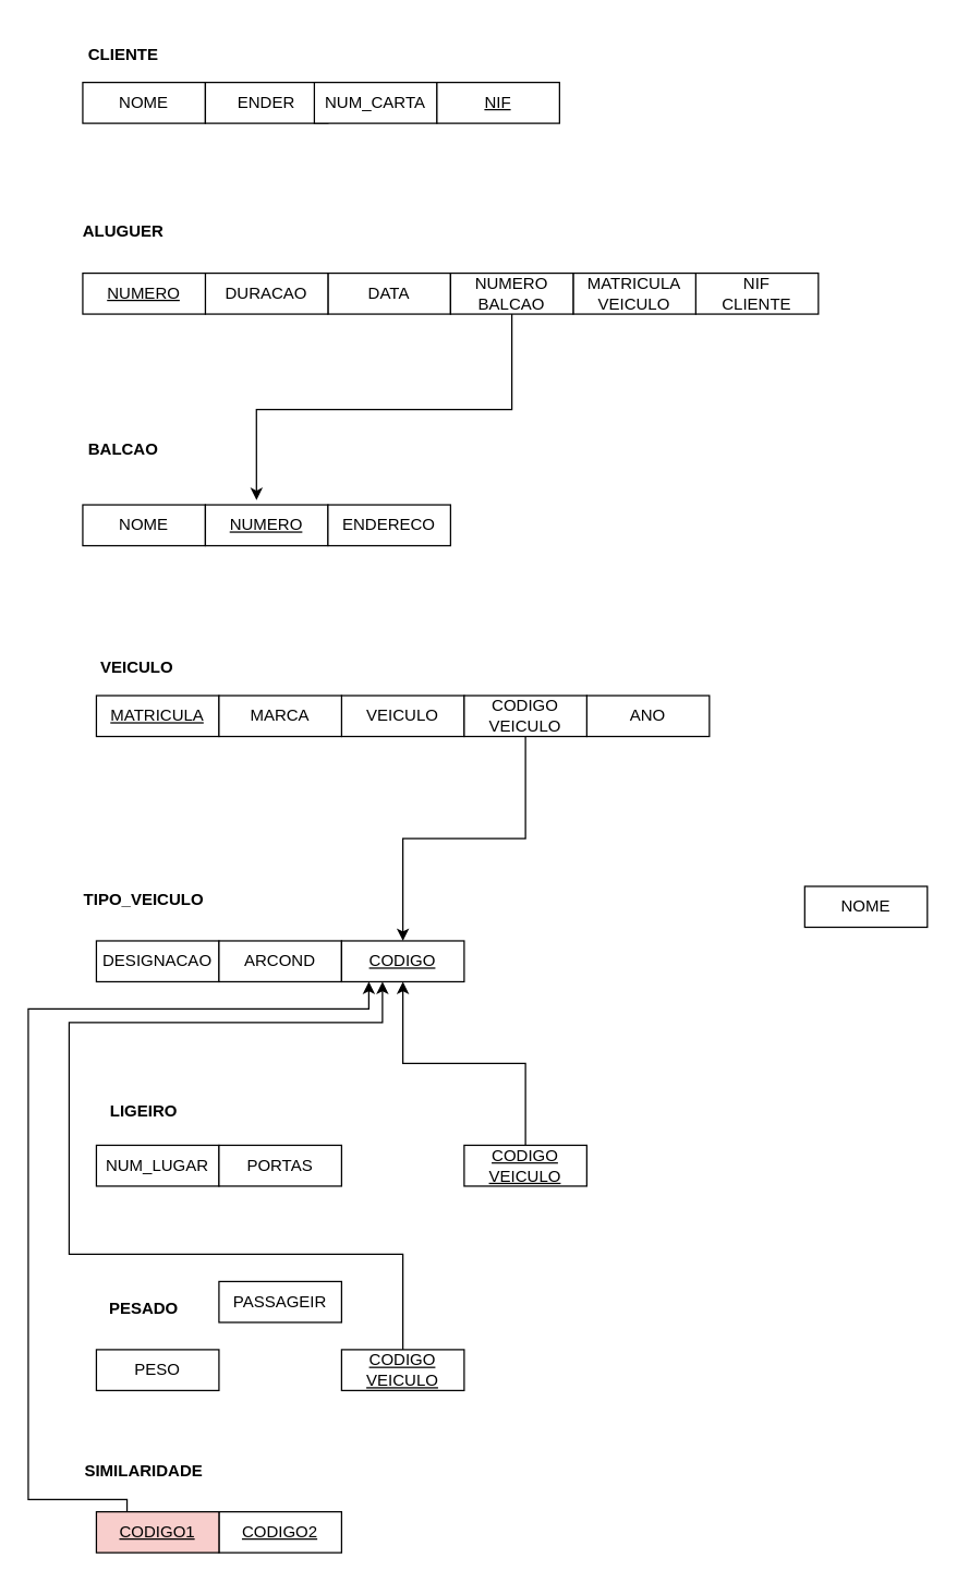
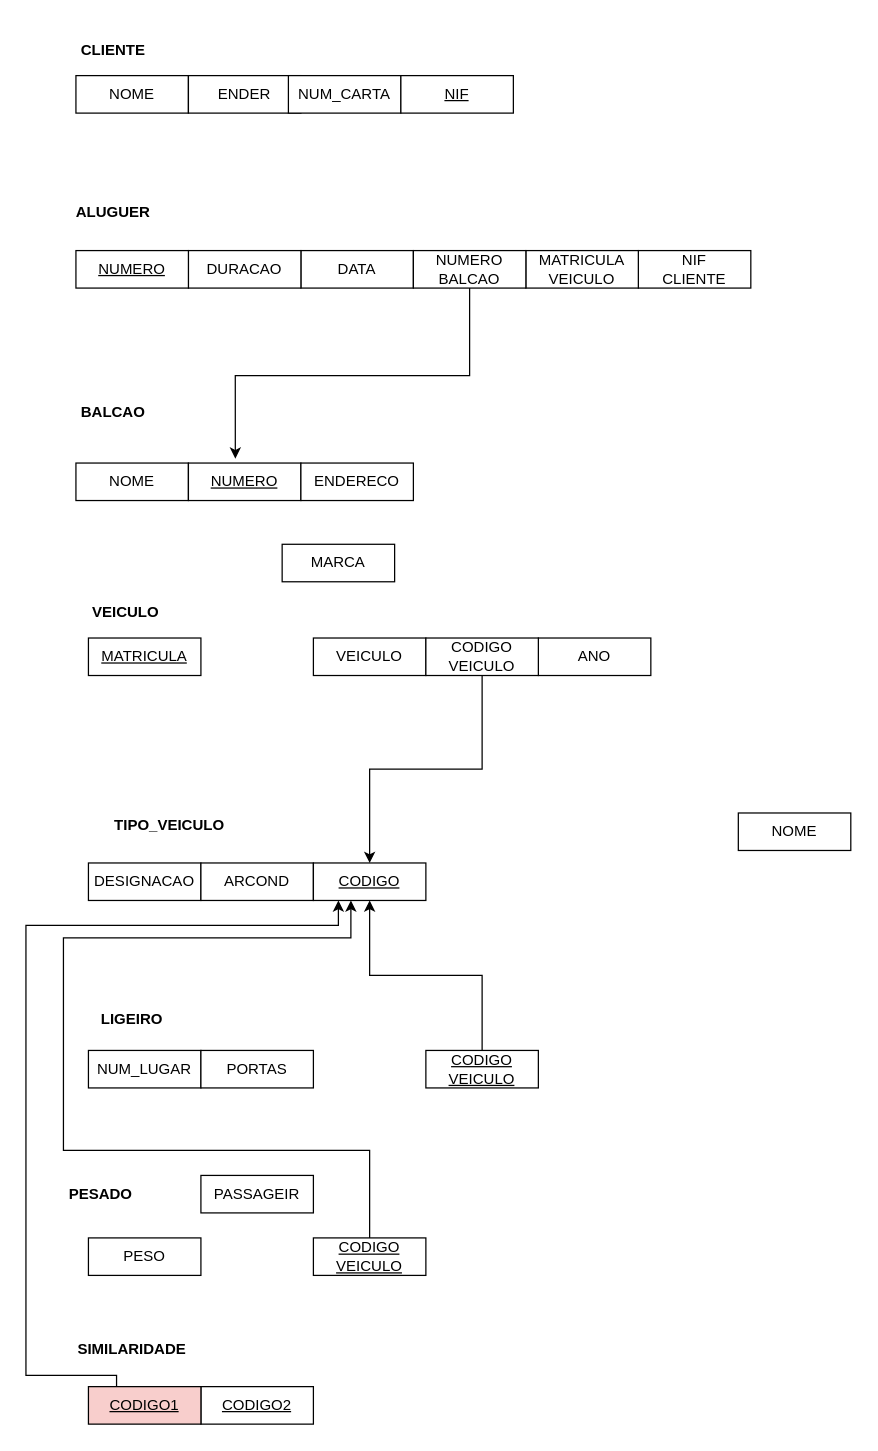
  <mxCell id="0" />
  <mxCell id="1" parent="0" />
  <mxCell id="2" value="&lt;b&gt;CLIENTE&lt;/b&gt;" style="text;html=1;strokeColor=none;fillColor=none;align=center;verticalAlign=middle;whiteSpace=wrap;rounded=0;" parent="1" vertex="1"><mxGeometry x="50" y="20" width="80" height="40" as="geometry" /></mxCell>
  <mxCell id="3" value="NOME" style="rounded=0;whiteSpace=wrap;html=1;" parent="1" vertex="1"><mxGeometry x="60" y="60" width="90" height="30" as="geometry" /></mxCell>
  <mxCell id="4" value="DATA" style="rounded=0;whiteSpace=wrap;html=1;" parent="1" vertex="1"><mxGeometry x="240" y="200" width="90" height="30" as="geometry" /></mxCell>
  <mxCell id="5" value="ENDER" style="rounded=0;whiteSpace=wrap;html=1;" parent="1" vertex="1"><mxGeometry x="150" y="60" width="90" height="30" as="geometry" /></mxCell>
  <mxCell id="6" value="NUM_CARTA" style="rounded=0;whiteSpace=wrap;html=1;" parent="1" vertex="1"><mxGeometry x="230" y="60" width="90" height="30" as="geometry" /></mxCell>
  <mxCell id="7" value="NOME" style="rounded=0;whiteSpace=wrap;html=1;" parent="1" vertex="1"><mxGeometry x="60" y="370" width="90" height="30" as="geometry" /></mxCell>
  <mxCell id="8" value="&lt;u&gt;NIF&lt;/u&gt;" style="rounded=0;whiteSpace=wrap;html=1;" parent="1" vertex="1"><mxGeometry x="320" y="60" width="90" height="30" as="geometry" /></mxCell>
- <mxCell id="9" value="&lt;b&gt;PESADO&lt;/b&gt;" style="text;html=1;strokeColor=none;fillColor=none;align=center;verticalAlign=middle;whiteSpace=wrap;rounded=0;" parent="1" vertex="1"><mxGeometry x="65" y="940" width="80" height="40" as="geometry" /></mxCell>
- <mxCell id="10" value="&lt;b&gt;TIPO_VEICULO&lt;/b&gt;" style="text;html=1;strokeColor=none;fillColor=none;align=center;verticalAlign=middle;whiteSpace=wrap;rounded=0;" parent="1" vertex="1"><mxGeometry x="65" y="640" width="80" height="40" as="geometry" /></mxCell>
+ <mxCell id="9" value="&lt;b&gt;PESADO&lt;/b&gt;" style="text;html=1;strokeColor=none;fillColor=none;align=center;verticalAlign=middle;whiteSpace=wrap;rounded=0;" parent="1" vertex="1"><mxGeometry x="40" y="935" width="80" height="40" as="geometry" /></mxCell>
+ <mxCell id="10" value="&lt;b&gt;TIPO_VEICULO&lt;/b&gt;" style="text;html=1;strokeColor=none;fillColor=none;align=center;verticalAlign=middle;whiteSpace=wrap;rounded=0;" parent="1" vertex="1"><mxGeometry x="95" y="640" width="80" height="40" as="geometry" /></mxCell>
  <mxCell id="11" value="&lt;b&gt;VEICULO&lt;/b&gt;" style="text;html=1;strokeColor=none;fillColor=none;align=center;verticalAlign=middle;whiteSpace=wrap;rounded=0;" parent="1" vertex="1"><mxGeometry x="60" y="470" width="80" height="40" as="geometry" /></mxCell>
  <mxCell id="12" value="&lt;b&gt;BALCAO&lt;/b&gt;" style="text;html=1;strokeColor=none;fillColor=none;align=center;verticalAlign=middle;whiteSpace=wrap;rounded=0;" parent="1" vertex="1"><mxGeometry x="50" y="310" width="80" height="40" as="geometry" /></mxCell>
  <mxCell id="13" value="&lt;b&gt;ALUGUER&lt;/b&gt;" style="text;html=1;strokeColor=none;fillColor=none;align=center;verticalAlign=middle;whiteSpace=wrap;rounded=0;" parent="1" vertex="1"><mxGeometry x="50" y="150" width="80" height="40" as="geometry" /></mxCell>
  <mxCell id="14" value="&lt;b&gt;LIGEIRO&lt;br&gt;&lt;/b&gt;" style="text;html=1;strokeColor=none;fillColor=none;align=center;verticalAlign=middle;whiteSpace=wrap;rounded=0;" parent="1" vertex="1"><mxGeometry x="65" y="795" width="80" height="40" as="geometry" /></mxCell>
  <mxCell id="15" value="&lt;u&gt;NUMERO&lt;/u&gt;" style="rounded=0;whiteSpace=wrap;html=1;" parent="1" vertex="1"><mxGeometry x="150" y="370" width="90" height="30" as="geometry" /></mxCell>
  <mxCell id="16" value="ENDERECO" style="rounded=0;whiteSpace=wrap;html=1;" parent="1" vertex="1"><mxGeometry x="240" y="370" width="90" height="30" as="geometry" /></mxCell>
  <mxCell id="17" value="DESIGNACAO" style="rounded=0;whiteSpace=wrap;html=1;" parent="1" vertex="1"><mxGeometry x="70" y="690" width="90" height="30" as="geometry" /></mxCell>
  <mxCell id="18" value="VEICULO" style="rounded=0;whiteSpace=wrap;html=1;" parent="1" vertex="1"><mxGeometry x="250" y="510" width="90" height="30" as="geometry" /></mxCell>
  <mxCell id="19" value="&lt;u&gt;MATRICULA&lt;/u&gt;" style="rounded=0;whiteSpace=wrap;html=1;" parent="1" vertex="1"><mxGeometry x="70" y="510" width="90" height="30" as="geometry" /></mxCell>
- <mxCell id="20" value="MARCA" style="rounded=0;whiteSpace=wrap;html=1;" parent="1" vertex="1"><mxGeometry x="160" y="510" width="90" height="30" as="geometry" /></mxCell>
+ <mxCell id="20" value="MARCA" style="rounded=0;whiteSpace=wrap;html=1;" parent="1" vertex="1"><mxGeometry x="225" y="435" width="90" height="30" as="geometry" /></mxCell>
  <mxCell id="21" value="ARCOND" style="rounded=0;whiteSpace=wrap;html=1;" parent="1" vertex="1"><mxGeometry x="160" y="690" width="90" height="30" as="geometry" /></mxCell>
  <mxCell id="22" value="DURACAO" style="rounded=0;whiteSpace=wrap;html=1;" parent="1" vertex="1"><mxGeometry x="150" y="200" width="90" height="30" as="geometry" /></mxCell>
  <mxCell id="23" value="&lt;u&gt;NUMERO&lt;/u&gt;" style="rounded=0;whiteSpace=wrap;html=1;" parent="1" vertex="1"><mxGeometry x="60" y="200" width="90" height="30" as="geometry" /></mxCell>
  <mxCell id="24" value="&lt;u&gt;CODIGO&lt;/u&gt;" style="rounded=0;whiteSpace=wrap;html=1;" parent="1" vertex="1"><mxGeometry x="250" y="690" width="90" height="30" as="geometry" /></mxCell>
  <mxCell id="25" value="NUM_LUGAR" style="rounded=0;whiteSpace=wrap;html=1;" parent="1" vertex="1"><mxGeometry x="70" y="840" width="90" height="30" as="geometry" /></mxCell>
  <mxCell id="26" value="NOME" style="rounded=0;whiteSpace=wrap;html=1;" parent="1" vertex="1"><mxGeometry x="590" y="650" width="90" height="30" as="geometry" /></mxCell>
  <mxCell id="27" value="ANO" style="rounded=0;whiteSpace=wrap;html=1;" parent="1" vertex="1"><mxGeometry x="430" y="510" width="90" height="30" as="geometry" /></mxCell>
  <mxCell id="28" style="edgeStyle=orthogonalEdgeStyle;rounded=0;orthogonalLoop=1;jettySize=auto;html=1;exitX=0.5;exitY=0;exitDx=0;exitDy=0;" parent="1" source="29" edge="1"><mxGeometry relative="1" as="geometry"><mxPoint x="280" y="720" as="targetPoint" /><Array as="points"><mxPoint x="295" y="920" /><mxPoint x="50" y="920" /><mxPoint x="50" y="750" /><mxPoint x="280" y="750" /></Array></mxGeometry></mxCell>
  <mxCell id="29" value="&lt;u&gt;CODIGO&lt;br&gt;VEICULO&lt;/u&gt;" style="rounded=0;whiteSpace=wrap;html=1;" parent="1" vertex="1"><mxGeometry x="250" y="990" width="90" height="30" as="geometry" /></mxCell>
  <mxCell id="30" style="edgeStyle=orthogonalEdgeStyle;rounded=0;orthogonalLoop=1;jettySize=auto;html=1;exitX=0.5;exitY=0;exitDx=0;exitDy=0;entryX=0.5;entryY=1;entryDx=0;entryDy=0;" parent="1" source="31" target="24" edge="1"><mxGeometry relative="1" as="geometry" /></mxCell>
  <mxCell id="31" value="&lt;u&gt;CODIGO&lt;br&gt;VEICULO&lt;/u&gt;" style="rounded=0;whiteSpace=wrap;html=1;" parent="1" vertex="1"><mxGeometry x="340" y="840" width="90" height="30" as="geometry" /></mxCell>
  <mxCell id="32" style="edgeStyle=orthogonalEdgeStyle;rounded=0;orthogonalLoop=1;jettySize=auto;html=1;exitX=0.5;exitY=1;exitDx=0;exitDy=0;entryX=0.5;entryY=0;entryDx=0;entryDy=0;" parent="1" source="33" target="24" edge="1"><mxGeometry relative="1" as="geometry" /></mxCell>
  <mxCell id="33" value="CODIGO&lt;br&gt;VEICULO" style="rounded=0;whiteSpace=wrap;html=1;" parent="1" vertex="1"><mxGeometry x="340" y="510" width="90" height="30" as="geometry" /></mxCell>
  <mxCell id="34" value="NIF&lt;br&gt;CLIENTE" style="rounded=0;whiteSpace=wrap;html=1;" parent="1" vertex="1"><mxGeometry x="510" y="200" width="90" height="30" as="geometry" /></mxCell>
  <mxCell id="35" value="MATRICULA&lt;br&gt;VEICULO" style="rounded=0;whiteSpace=wrap;html=1;" parent="1" vertex="1"><mxGeometry x="420" y="200" width="90" height="30" as="geometry" /></mxCell>
  <mxCell id="36" style="edgeStyle=orthogonalEdgeStyle;rounded=0;orthogonalLoop=1;jettySize=auto;html=1;exitX=0.5;exitY=1;exitDx=0;exitDy=0;entryX=0.417;entryY=-0.117;entryDx=0;entryDy=0;entryPerimeter=0;" parent="1" source="37" target="15" edge="1"><mxGeometry relative="1" as="geometry" /></mxCell>
  <mxCell id="37" value="NUMERO&lt;br&gt;BALCAO" style="rounded=0;whiteSpace=wrap;html=1;" parent="1" vertex="1"><mxGeometry x="330" y="200" width="90" height="30" as="geometry" /></mxCell>
  <mxCell id="38" value="PASSAGEIR" style="rounded=0;whiteSpace=wrap;html=1;" parent="1" vertex="1"><mxGeometry x="160" y="940" width="90" height="30" as="geometry" /></mxCell>
  <mxCell id="39" value="PESO" style="rounded=0;whiteSpace=wrap;html=1;" parent="1" vertex="1"><mxGeometry x="70" y="990" width="90" height="30" as="geometry" /></mxCell>
  <mxCell id="40" value="PORTAS" style="rounded=0;whiteSpace=wrap;html=1;" parent="1" vertex="1"><mxGeometry x="160" y="840" width="90" height="30" as="geometry" /></mxCell>
  <mxCell id="41" value="&lt;b&gt;SIMILARIDADE&lt;/b&gt;" style="text;html=1;strokeColor=none;fillColor=none;align=center;verticalAlign=middle;whiteSpace=wrap;rounded=0;" parent="1" vertex="1"><mxGeometry x="65" y="1059" width="80" height="40" as="geometry" /></mxCell>
  <mxCell id="42" value="&lt;u&gt;CODIGO2&lt;/u&gt;" style="rounded=0;whiteSpace=wrap;html=1;" parent="1" vertex="1"><mxGeometry x="160" y="1109" width="90" height="30" as="geometry" /></mxCell>
  <mxCell id="43" style="edgeStyle=orthogonalEdgeStyle;rounded=0;orthogonalLoop=1;jettySize=auto;html=1;exitX=0.25;exitY=0;exitDx=0;exitDy=0;" parent="1" source="44" edge="1"><mxGeometry relative="1" as="geometry"><mxPoint x="270" y="720" as="targetPoint" /><Array as="points"><mxPoint x="93" y="1100" /><mxPoint x="20" y="1100" /><mxPoint x="20" y="740" /><mxPoint x="270" y="740" /></Array></mxGeometry></mxCell>
  <mxCell id="44" value="&lt;u&gt;CODIGO1&lt;/u&gt;" style="rounded=0;whiteSpace=wrap;html=1;fillColor=#f8cecc;" parent="1" vertex="1"><mxGeometry x="70" y="1109" width="90" height="30" as="geometry" /></mxCell>
